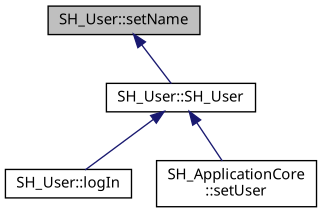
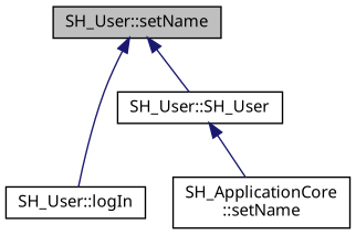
  digraph {
    rankdir=TB
    node [color=black fontname=Verdana fontsize=11 shape=record]
    edge [color=midnightblue dir=back fontname=Verdana fontsize=11 labelfontname=Verdana labelfontsize=11 style=solid]
    n1 [fillcolor=grey75 fontcolor=black height=0.2 label="SH_User::setName" style=filled width=0.4]
    n2 [height=0.2 label="SH_User::SH_User" width=0.4]
    n3 [height=0.2 label="SH_User::logIn" width=0.4]
-   n4 [height=0.2 label="SH_ApplicationCore\l::setUser" width=0.4]
+   n4 [height=0.2 label="SH_ApplicationCore\l::setName" width=0.4]
    n1 -> n2
-   n2 -> n3
+   n1 -> n3
    n2 -> n4
  }
